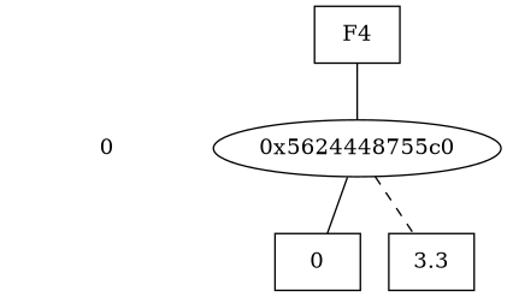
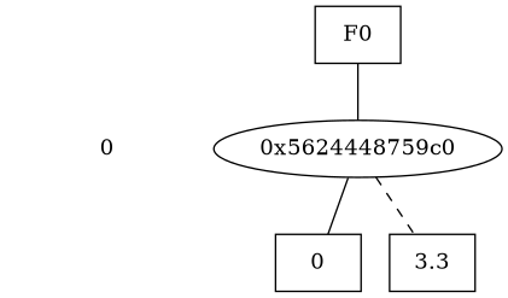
  digraph {
    node [shape=box]
    edge [dir=none]
    "CONST NODES" [shape=plaintext style=invis]
    " 0 " [shape=plaintext]
-   F0 [label=F4]
-   "0x5624448755c0" [shape=""]
+   F0
+   "0x5624448755c0" [label="0x5624448759c0" shape=""]
    n5 [label=0]
    n6 [label=3.3]
    subgraph sub_1 {
      "CONST NODES"
      " 0 "
    }
    subgraph sub_2 {
      rank=same
      F0
    }
    subgraph sub_3 {
      rank=same
      " 0 "
      "0x5624448755c0"
    }
    subgraph sub_4 {
      rank=same
      "CONST NODES"
      subgraph sub_5 {
        rank=same
        n5
        n6
      }
    }
    " 0 " -> "CONST NODES" [style=invis]
    F0 -> "0x5624448755c0" [style=solid]
    "0x5624448755c0" -> n5
    "0x5624448755c0" -> n6 [style=dashed]
  }
